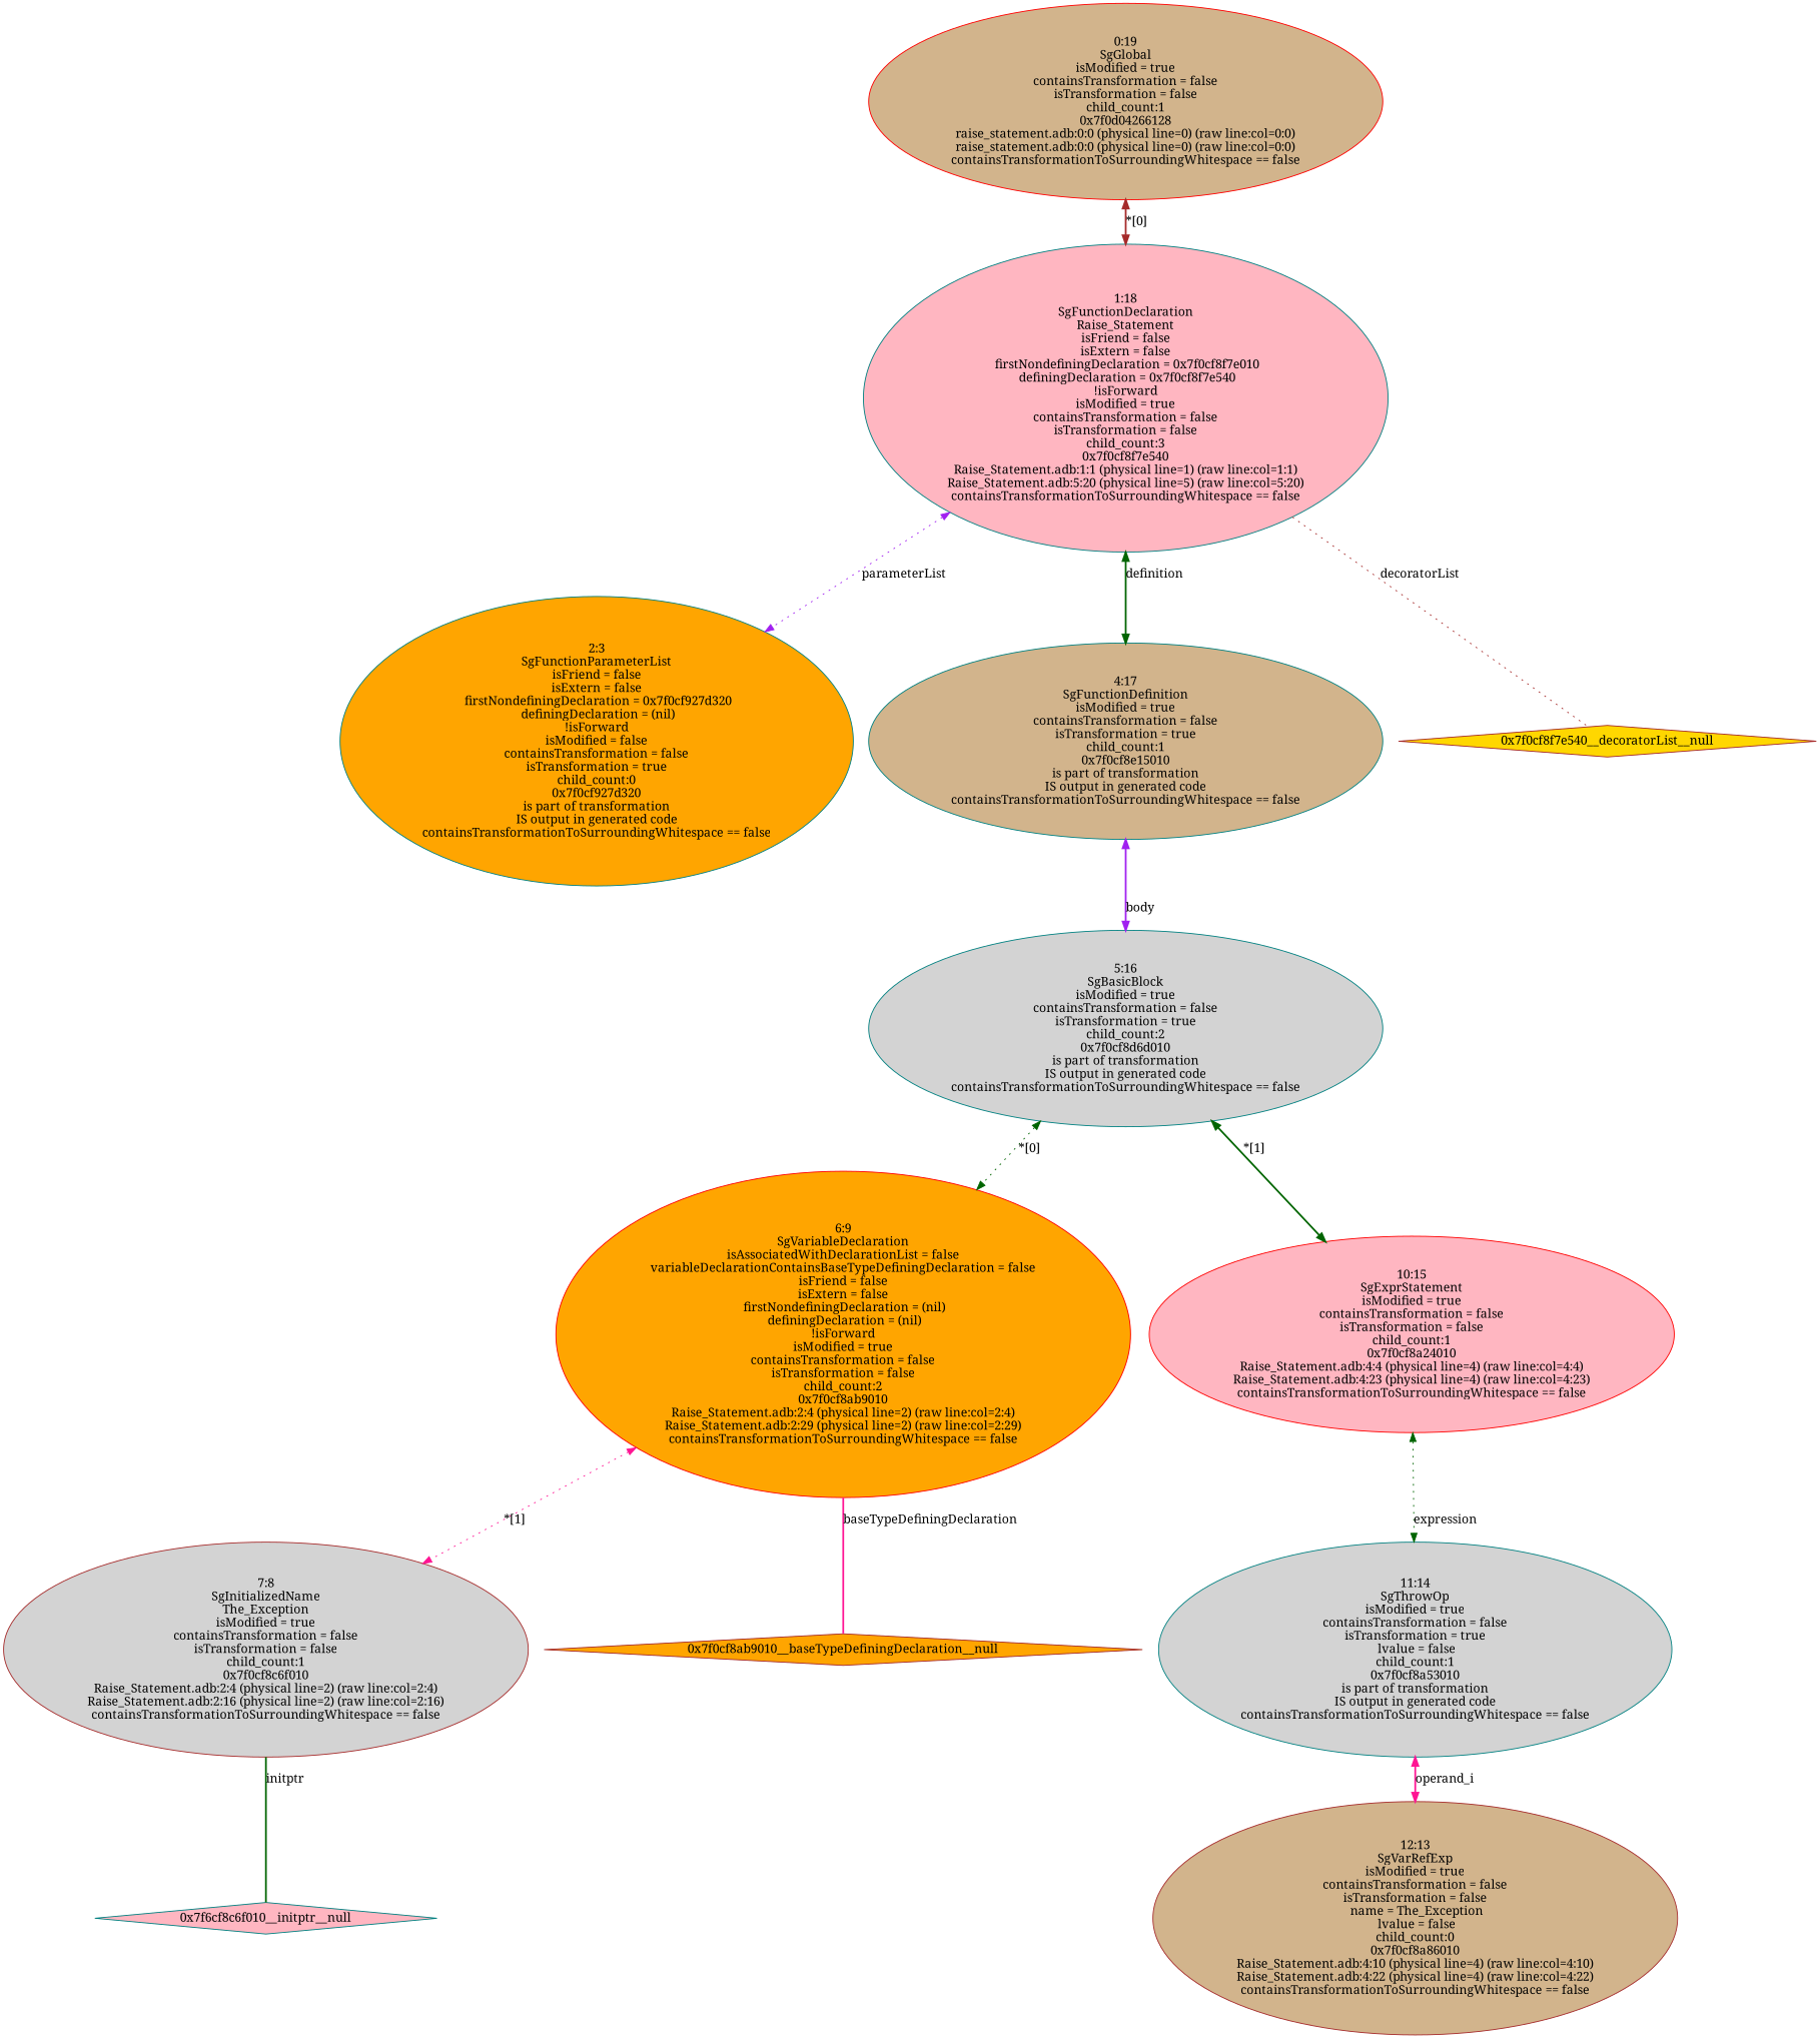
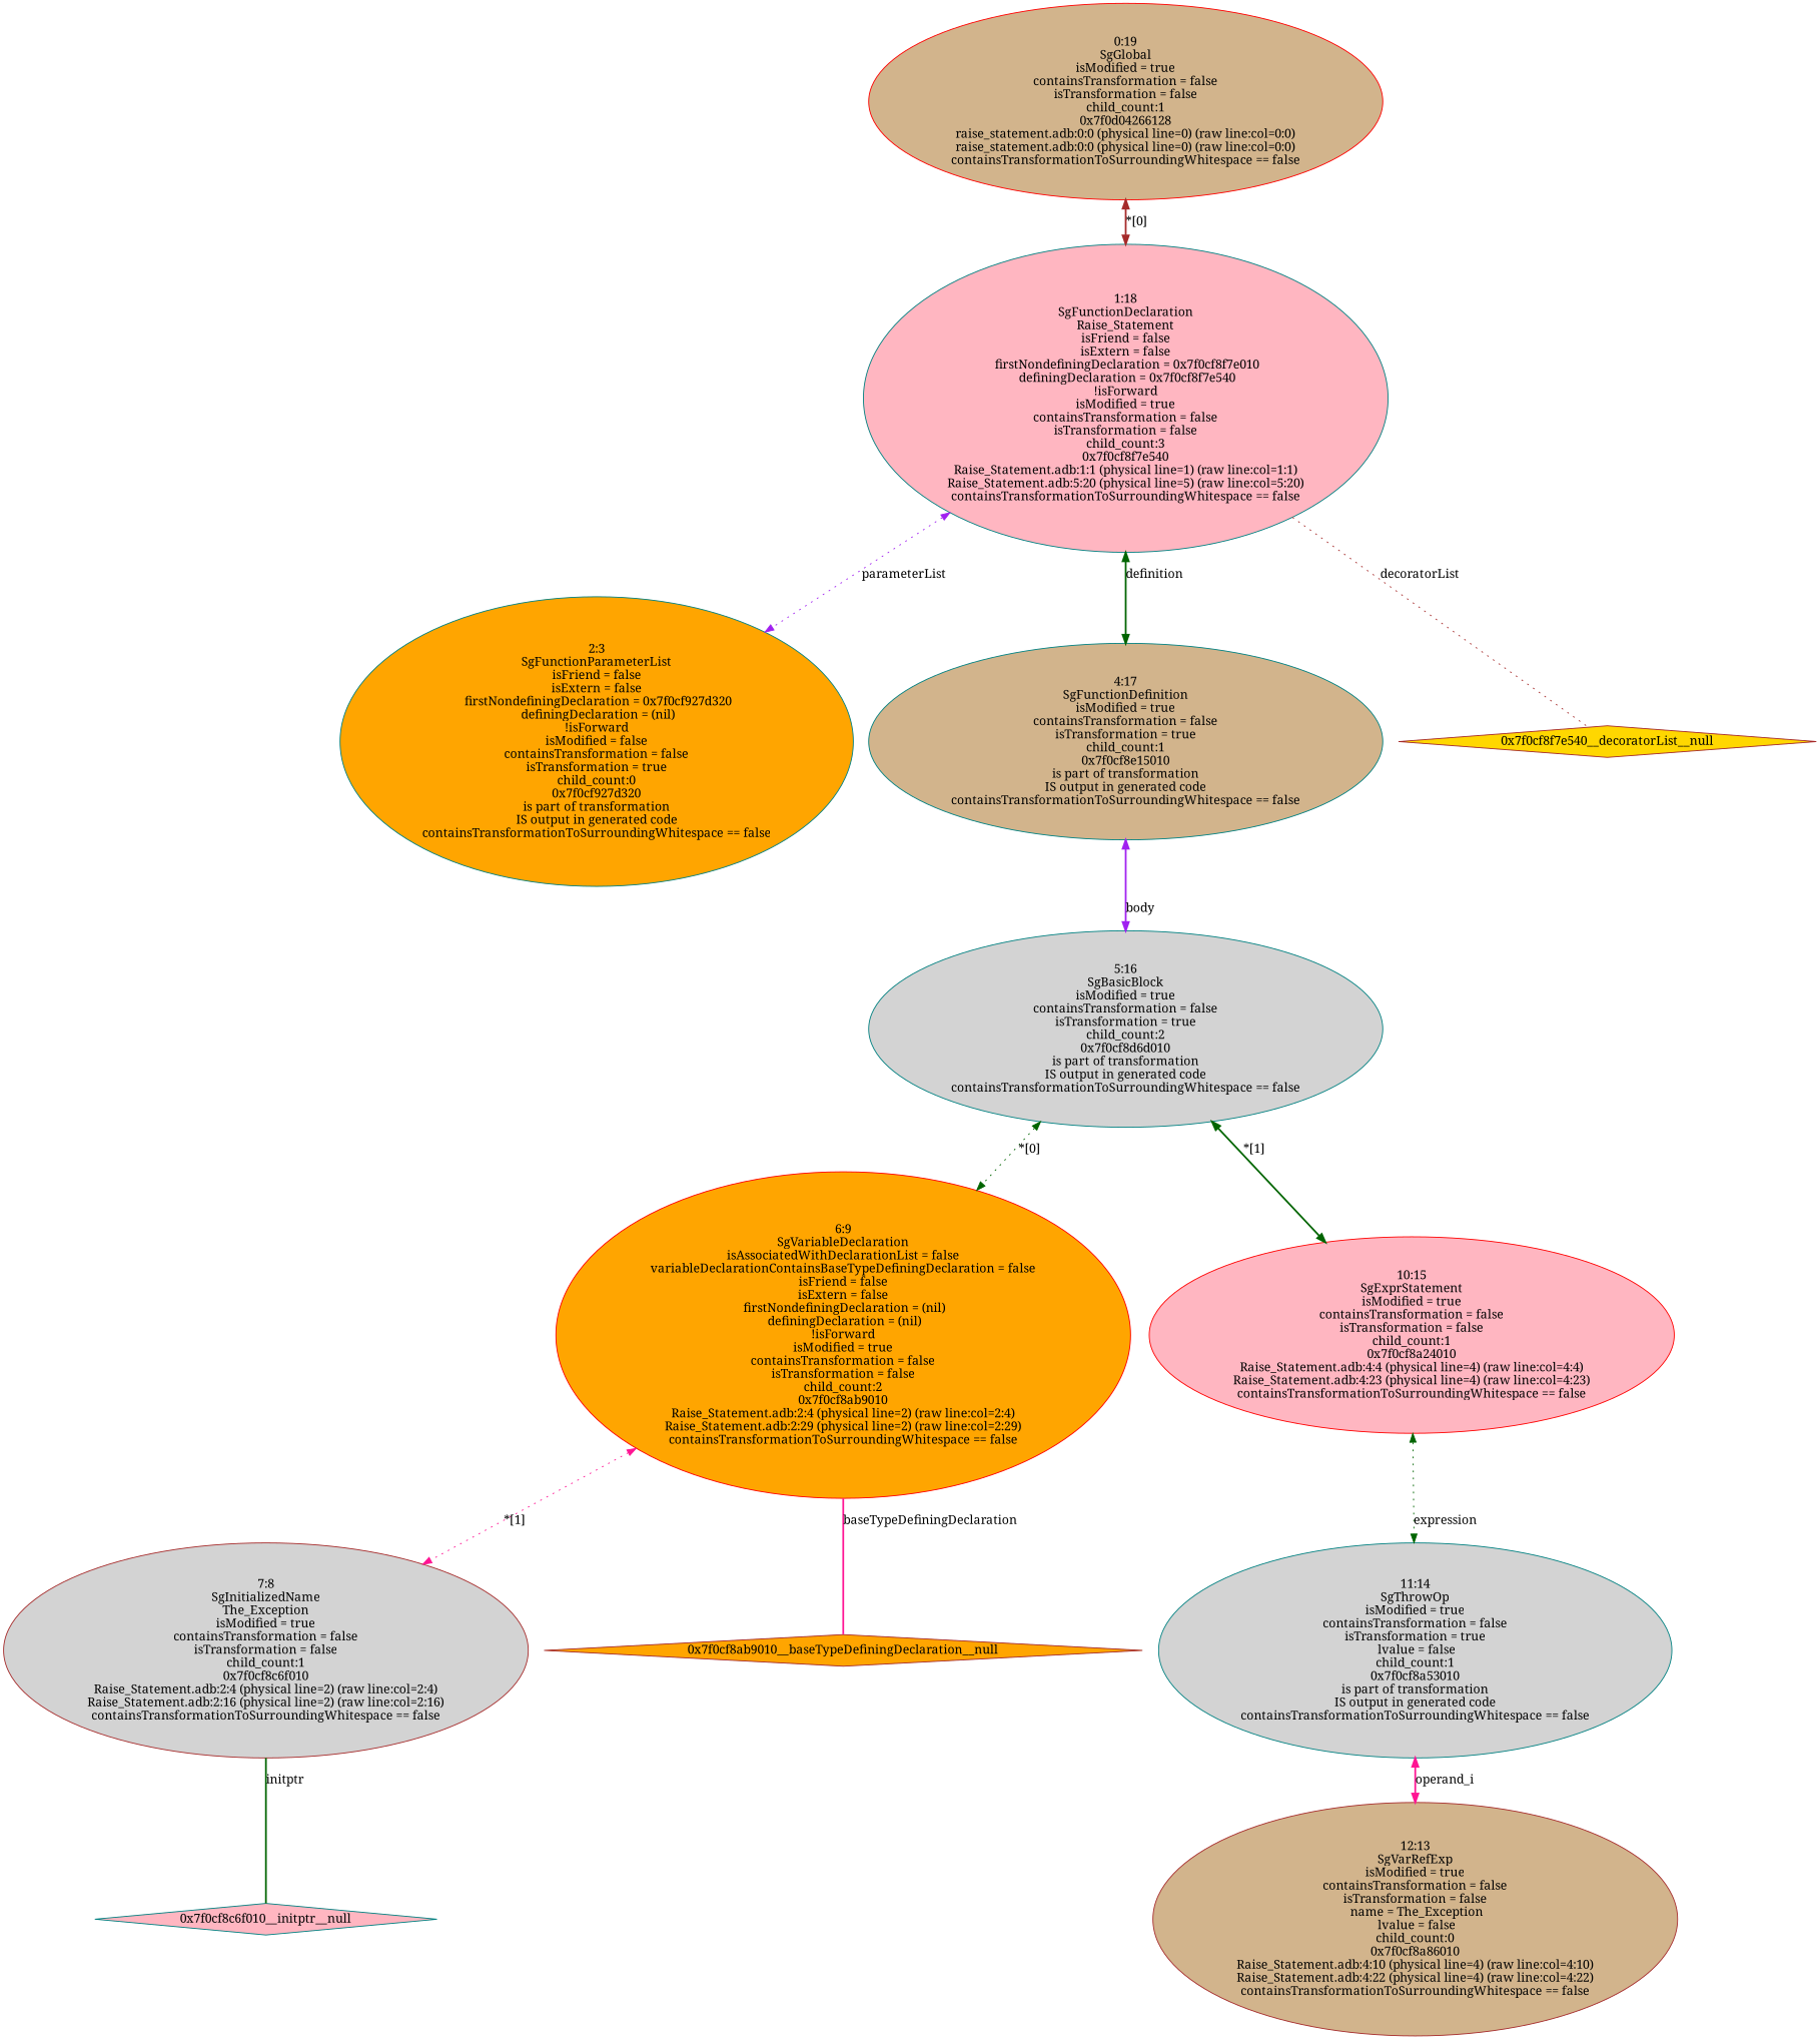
  digraph {
    fontname="Noto Serif"
    node [style=filled fillcolor=orange color=teal fontname="Noto Serif"]
    edge [dir=both color=darkgreen style=bold fontname="Noto Serif"]
    n1 [label="2:3\nSgFunctionParameterList\n isFriend = false \n isExtern = false \n firstNondefiningDeclaration = 0x7f0cf927d320\n definingDeclaration = (nil)\n!isForward\nisModified = false\ncontainsTransformation = false\nisTransformation = true\nchild_count:0\n0x7f0cf927d320\nis part of transformation\nIS output in generated code\ncontainsTransformationToSurroundingWhitespace == false\n"]
    n2 [label="7:8\nSgInitializedName\nThe_Exception\nisModified = true\ncontainsTransformation = false\nisTransformation = false\nchild_count:1\n0x7f0cf8c6f010\nRaise_Statement.adb:2:4 (physical line=2) (raw line:col=2:4)\nRaise_Statement.adb:2:16 (physical line=2) (raw line:col=2:16)\ncontainsTransformationToSurroundingWhitespace == false\n" fillcolor=lightgrey color=brown]
-   "0x7f0cf8c6f010__initptr__null" [shape=diamond fillcolor=lightpink label="0x7f6cf8c6f010__initptr__null"]
+   "0x7f0cf8c6f010__initptr__null" [shape=diamond fillcolor=lightpink]
    n4 [label="6:9\nSgVariableDeclaration\n isAssociatedWithDeclarationList = false \n variableDeclarationContainsBaseTypeDefiningDeclaration = false \n isFriend = false \n isExtern = false \n firstNondefiningDeclaration = (nil)\n definingDeclaration = (nil)\n!isForward\nisModified = true\ncontainsTransformation = false\nisTransformation = false\nchild_count:2\n0x7f0cf8ab9010\nRaise_Statement.adb:2:4 (physical line=2) (raw line:col=2:4)\nRaise_Statement.adb:2:29 (physical line=2) (raw line:col=2:29)\ncontainsTransformationToSurroundingWhitespace == false\n" color=red]
    "0x7f0cf8ab9010__baseTypeDefiningDeclaration__null" [shape=diamond color=brown]
    n6 [label="12:13\nSgVarRefExp\nisModified = true\ncontainsTransformation = false\nisTransformation = false\n name = The_Exception\n lvalue = false\nchild_count:0\n0x7f0cf8a86010\nRaise_Statement.adb:4:10 (physical line=4) (raw line:col=4:10)\nRaise_Statement.adb:4:22 (physical line=4) (raw line:col=4:22)\ncontainsTransformationToSurroundingWhitespace == false\n" fillcolor=tan color=brown]
    n7 [label="11:14\nSgThrowOp\nisModified = true\ncontainsTransformation = false\nisTransformation = true\n lvalue = false\nchild_count:1\n0x7f0cf8a53010\nis part of transformation\nIS output in generated code\ncontainsTransformationToSurroundingWhitespace == false\n" fillcolor=lightgrey]
    n8 [label="10:15\nSgExprStatement\nisModified = true\ncontainsTransformation = false\nisTransformation = false\nchild_count:1\n0x7f0cf8a24010\nRaise_Statement.adb:4:4 (physical line=4) (raw line:col=4:4)\nRaise_Statement.adb:4:23 (physical line=4) (raw line:col=4:23)\ncontainsTransformationToSurroundingWhitespace == false\n" fillcolor=lightpink color=red]
    n9 [label="5:16\nSgBasicBlock\nisModified = true\ncontainsTransformation = false\nisTransformation = true\nchild_count:2\n0x7f0cf8d6d010\nis part of transformation\nIS output in generated code\ncontainsTransformationToSurroundingWhitespace == false\n" fillcolor=lightgrey]
    n10 [label="4:17\nSgFunctionDefinition\nisModified = true\ncontainsTransformation = false\nisTransformation = true\nchild_count:1\n0x7f0cf8e15010\nis part of transformation\nIS output in generated code\ncontainsTransformationToSurroundingWhitespace == false\n" fillcolor=tan]
    n11 [label="1:18\nSgFunctionDeclaration\nRaise_Statement\n isFriend = false \n isExtern = false \n firstNondefiningDeclaration = 0x7f0cf8f7e010\n definingDeclaration = 0x7f0cf8f7e540\n!isForward\nisModified = true\ncontainsTransformation = false\nisTransformation = false\nchild_count:3\n0x7f0cf8f7e540\nRaise_Statement.adb:1:1 (physical line=1) (raw line:col=1:1)\nRaise_Statement.adb:5:20 (physical line=5) (raw line:col=5:20)\ncontainsTransformationToSurroundingWhitespace == false\n" fillcolor=lightpink]
    "0x7f0cf8f7e540__decoratorList__null" [shape=diamond fillcolor=gold color=brown]
    n13 [label="0:19\nSgGlobal\nisModified = true\ncontainsTransformation = false\nisTransformation = false\nchild_count:1\n0x7f0d04266128\nraise_statement.adb:0:0 (physical line=0) (raw line:col=0:0)\nraise_statement.adb:0:0 (physical line=0) (raw line:col=0:0)\ncontainsTransformationToSurroundingWhitespace == false\n" fillcolor=tan color=red]
    n2 -> "0x7f0cf8c6f010__initptr__null" [dir=none label=initptr]
    n4 -> n2 [label="*[1]" color=deeppink style=dotted]
    n4 -> "0x7f0cf8ab9010__baseTypeDefiningDeclaration__null" [dir=none label=baseTypeDefiningDeclaration color=deeppink]
    n7 -> n6 [label=operand_i color=deeppink]
    n8 -> n7 [label=expression style=dotted]
    n9 -> n4 [label="*[0]" style=dotted]
    n9 -> n8 [label="*[1]"]
    n10 -> n9 [label=body color=purple]
    n11 -> n1 [label=parameterList color=purple style=dotted]
    n11 -> n10 [label=definition]
    n11 -> "0x7f0cf8f7e540__decoratorList__null" [dir=none label=decoratorList color=brown style=dotted]
    n13 -> n11 [label="*[0]" color=brown]
  }
